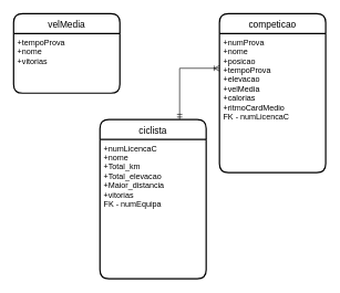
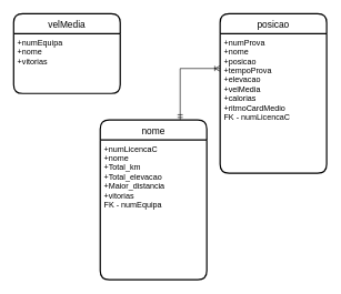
  <mxCell id="0" />
  <mxCell id="1" parent="0" />
  <mxCell id="2" value="velMedia" style="swimlane;childLayout=stackLayout;horizontal=1;startSize=30;horizontalStack=0;rounded=1;fontSize=14;fontStyle=0;strokeWidth=2;resizeParent=0;resizeLast=1;shadow=0;dashed=0;align=center;" parent="1" vertex="1"><mxGeometry x="20" y="20" width="160" height="120" as="geometry" /></mxCell>
- <mxCell id="3" value="+tempoProva&#10;+nome&#10;+vitorias" style="align=left;strokeColor=none;fillColor=none;spacingLeft=4;fontSize=12;verticalAlign=top;resizable=0;rotatable=0;part=1;" parent="2" vertex="1"><mxGeometry y="30" width="160" height="90" as="geometry" /></mxCell>
+ <mxCell id="3" value="+numEquipa&#10;+nome&#10;+vitorias" style="align=left;strokeColor=none;fillColor=none;spacingLeft=4;fontSize=12;verticalAlign=top;resizable=0;rotatable=0;part=1;" parent="2" vertex="1"><mxGeometry y="30" width="160" height="90" as="geometry" /></mxCell>
  <mxCell id="4" style="edgeStyle=orthogonalEdgeStyle;rounded=0;orthogonalLoop=1;jettySize=auto;html=1;exitX=0.75;exitY=0;exitDx=0;exitDy=0;entryX=0;entryY=0.25;entryDx=0;entryDy=0;startArrow=ERmandOne;startFill=0;endArrow=ERoneToMany;endFill=0;" parent="1" source="5" target="8" edge="1"><mxGeometry relative="1" as="geometry" /></mxCell>
- <mxCell id="5" value="ciclista" style="swimlane;childLayout=stackLayout;horizontal=1;startSize=30;horizontalStack=0;rounded=1;fontSize=14;fontStyle=0;strokeWidth=2;resizeParent=0;resizeLast=1;shadow=0;dashed=0;align=center;" parent="1" vertex="1"><mxGeometry x="150" y="180" width="160" height="240" as="geometry" /></mxCell>
+ <mxCell id="5" value="nome" style="swimlane;childLayout=stackLayout;horizontal=1;startSize=30;horizontalStack=0;rounded=1;fontSize=14;fontStyle=0;strokeWidth=2;resizeParent=0;resizeLast=1;shadow=0;dashed=0;align=center;" parent="1" vertex="1"><mxGeometry x="150" y="180" width="160" height="240" as="geometry" /></mxCell>
  <mxCell id="6" value="+numLicencaC&#10;+nome&#10;+Total_km&#10;+Total_elevacao&#10;+Maior_distancia&#10;+vitorias&#10;FK - numEquipa" style="align=left;strokeColor=none;fillColor=none;spacingLeft=4;fontSize=12;verticalAlign=top;resizable=0;rotatable=0;part=1;" parent="5" vertex="1"><mxGeometry y="30" width="160" height="210" as="geometry" /></mxCell>
- <mxCell id="7" value="competicao" style="swimlane;childLayout=stackLayout;horizontal=1;startSize=30;horizontalStack=0;rounded=1;fontSize=14;fontStyle=0;strokeWidth=2;resizeParent=0;resizeLast=1;shadow=0;dashed=0;align=center;" parent="1" vertex="1"><mxGeometry x="330" y="20" width="160" height="240" as="geometry" /></mxCell>
+ <mxCell id="7" value="posicao" style="swimlane;childLayout=stackLayout;horizontal=1;startSize=30;horizontalStack=0;rounded=1;fontSize=14;fontStyle=0;strokeWidth=2;resizeParent=0;resizeLast=1;shadow=0;dashed=0;align=center;" parent="1" vertex="1"><mxGeometry x="330" y="20" width="160" height="240" as="geometry" /></mxCell>
  <mxCell id="8" value="+numProva&#10;+nome&#10;+posicao&#10;+tempoProva&#10;+elevacao&#10;+velMedia&#10;+calorias&#10;+ritmoCardMedio&#10;FK - numLicencaC" style="align=left;strokeColor=none;fillColor=none;spacingLeft=4;fontSize=12;verticalAlign=top;resizable=0;rotatable=0;part=1;" parent="7" vertex="1"><mxGeometry y="30" width="160" height="210" as="geometry" /></mxCell>
